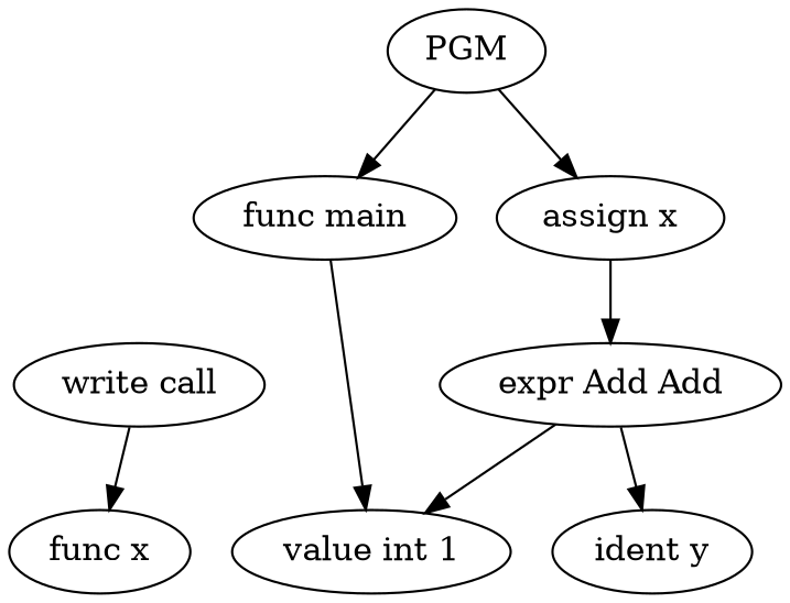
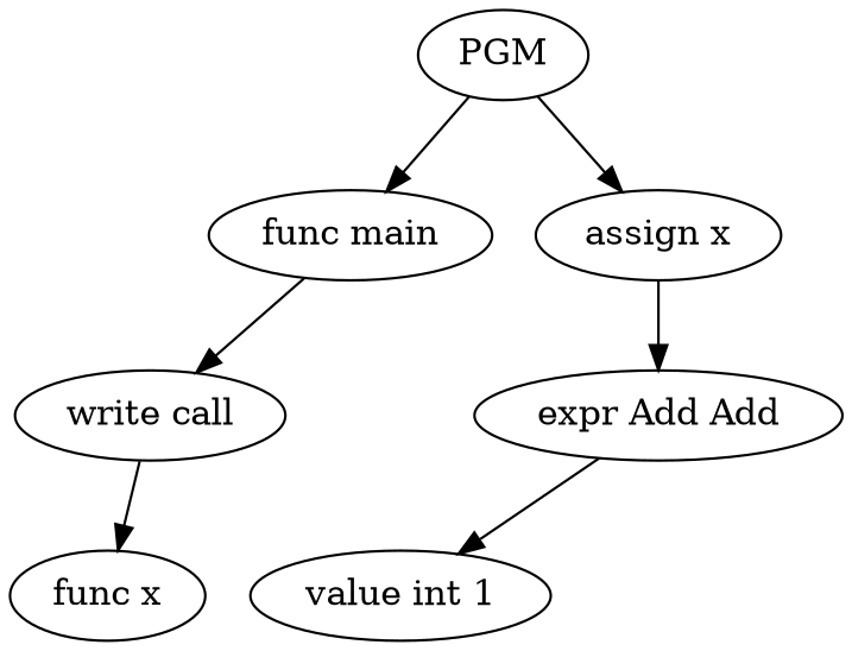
  digraph {
    node [shape=ellipse]
    n1 [label=PGM]
    n2 [label="func main"]
    n3 [label="assign x"]
    n4 [label="write call"]
    n5 [label="expr Add Add"]
    n6 [label="func x"]
    n7 [label="value int 1"]
-   n8 [label="ident y"]
    n1 -> n2
    n1 -> n3
-   n2 -> n7
+   n2 -> n4
    n3 -> n5
    n4 -> n6
    n5 -> n7
-   n5 -> n8
  }
